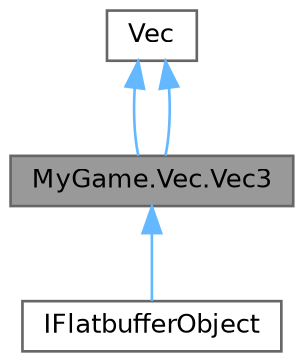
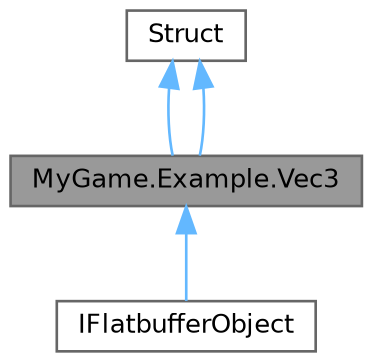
  digraph {
    node [color=gray40 fillcolor=white fontname=Helvetica fontsize=10 shape=box style=filled]
    edge [color=steelblue1 dir=back fontname=Helvetica fontsize=10 labelfontname=Helvetica labelfontsize=10 style=solid]
-   n1 [fillcolor=grey60 fontcolor=black height=0.2 label="MyGame.Vec.Vec3" width=0.4]
+   n1 [fillcolor=grey60 fontcolor=black height=0.2 label="MyGame.Example.Vec3" width=0.4]
    n2 [height=0.2 label=IFlatbufferObject width=0.4]
-   n3 [height=0.2 label=Vec width=0.4]
+   n3 [height=0.2 label=Struct width=0.4]
    n1 -> n2
    n3 -> n1
    n3 -> n1
  }
